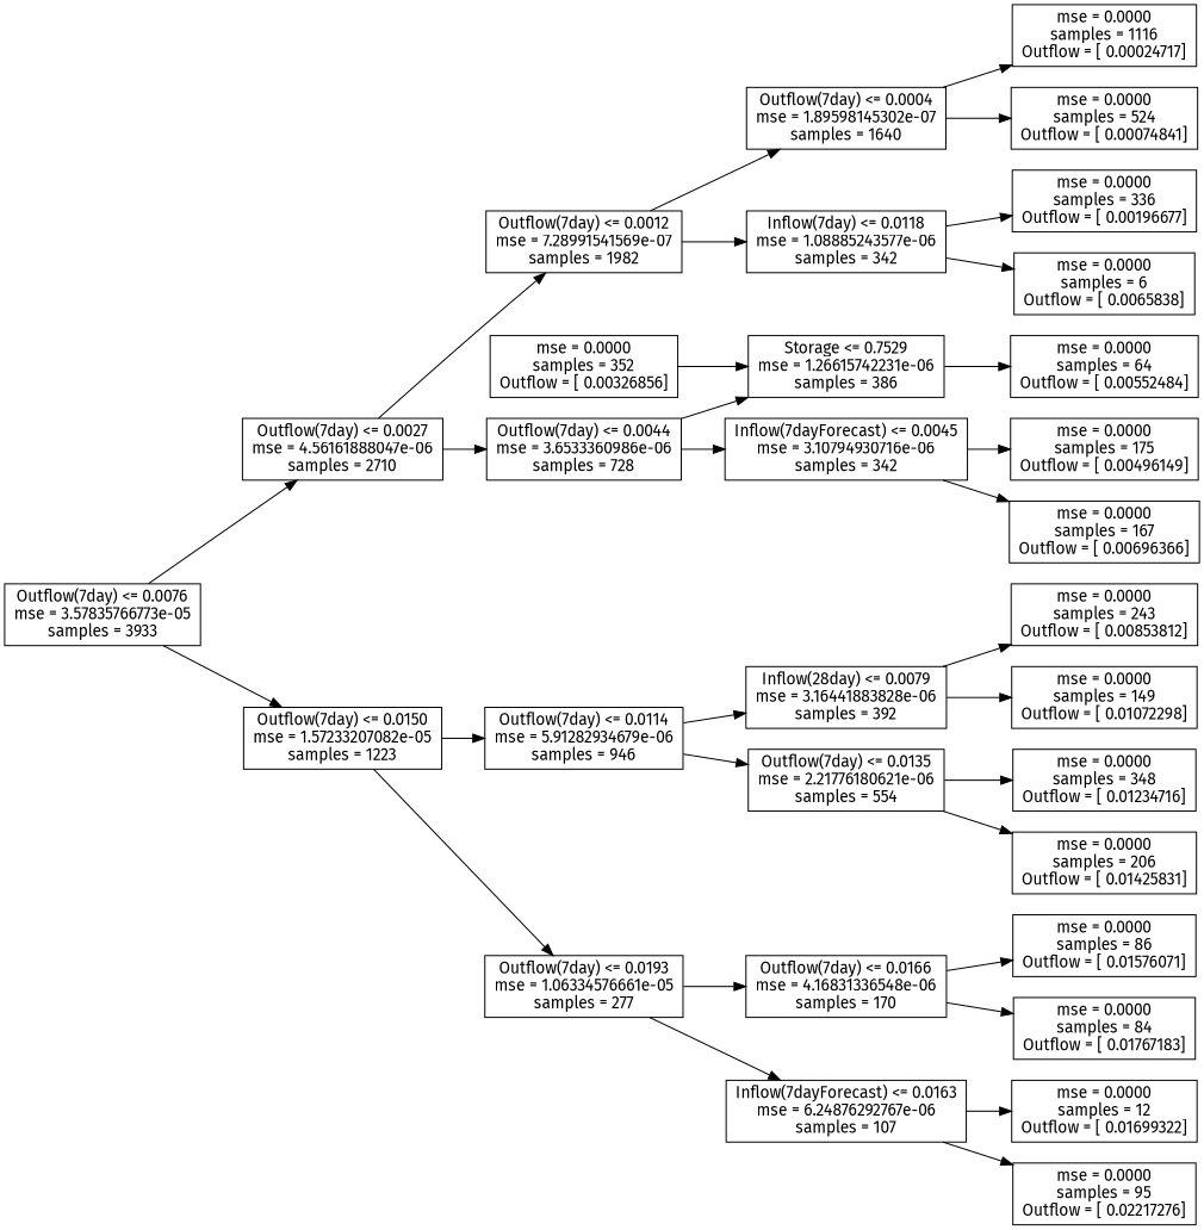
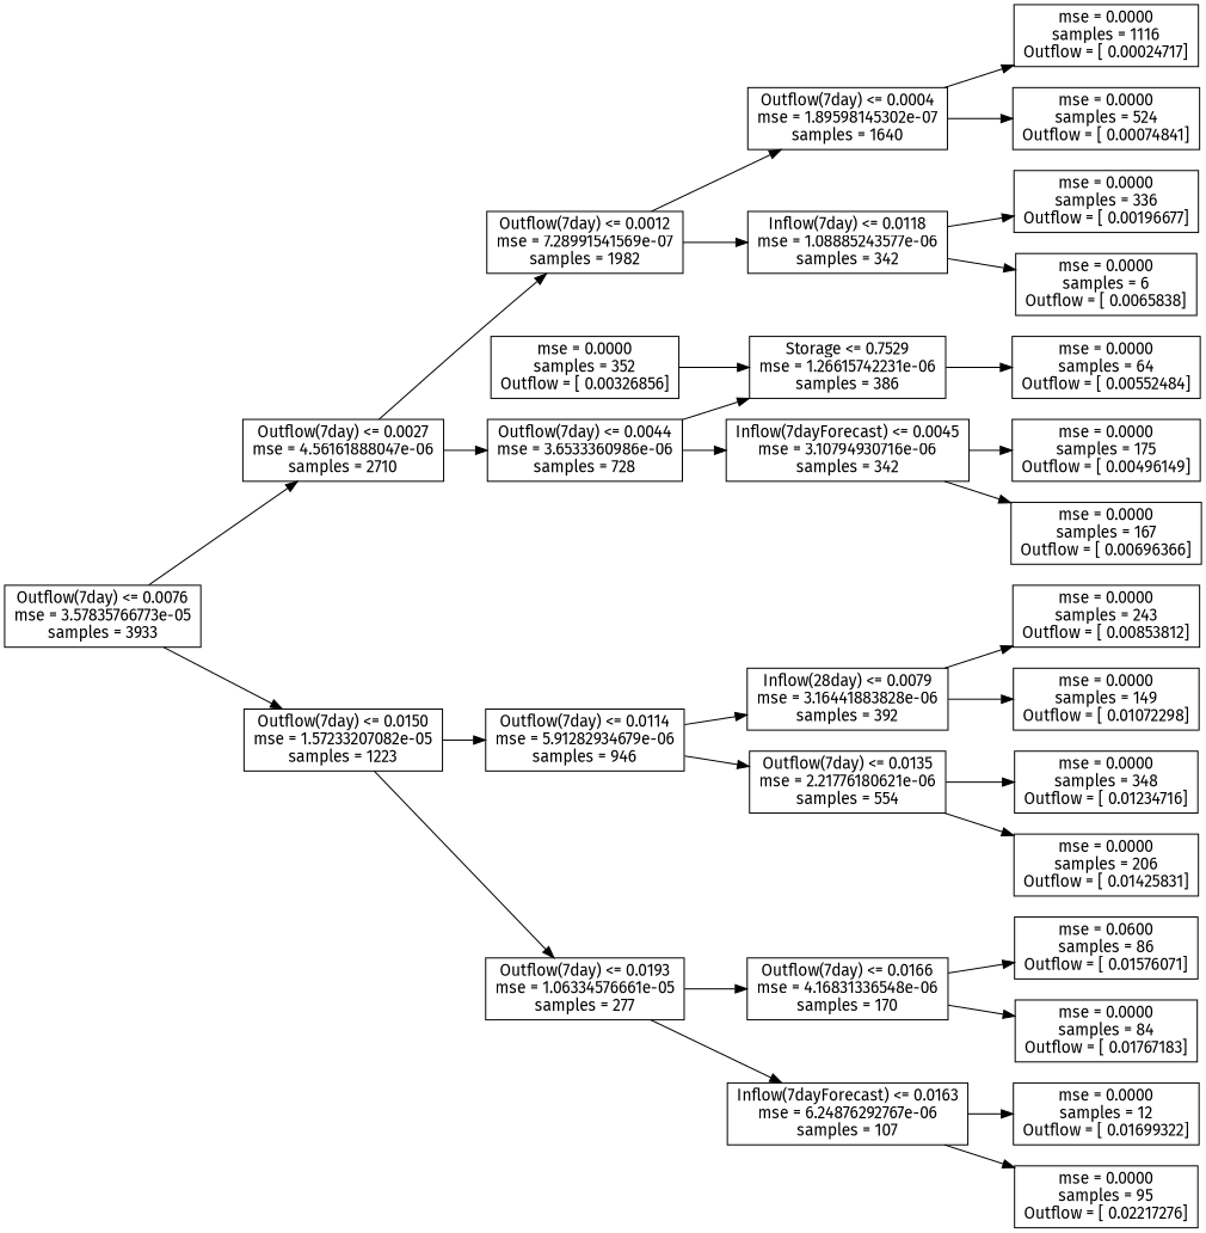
  digraph {
    fontname="Fira Sans"
    rankdir=LR
    node [fontname="Fira Sans" shape=box]
    edge [fontname="Fira Sans"]
    n1 [label="Outflow(7day) <= 0.0076\nmse = 3.57835766773e-05\nsamples = 3933"]
    n2 [label="Outflow(7day) <= 0.0027\nmse = 4.56161888047e-06\nsamples = 2710"]
    n3 [label="Outflow(7day) <= 0.0150\nmse = 1.57233207082e-05\nsamples = 1223"]
    n4 [label="Outflow(7day) <= 0.0012\nmse = 7.28991541569e-07\nsamples = 1982"]
    n5 [label="Outflow(7day) <= 0.0044\nmse = 3.6533360986e-06\nsamples = 728"]
    n6 [label="Outflow(7day) <= 0.0114\nmse = 5.91282934679e-06\nsamples = 946"]
    n7 [label="Outflow(7day) <= 0.0193\nmse = 1.06334576661e-05\nsamples = 277"]
    n8 [label="Outflow(7day) <= 0.0004\nmse = 1.89598145302e-07\nsamples = 1640"]
    n9 [label="Inflow(7day) <= 0.0118\nmse = 1.08885243577e-06\nsamples = 342"]
    n10 [label="Storage <= 0.7529\nmse = 1.26615742231e-06\nsamples = 386"]
    n11 [label="Inflow(7dayForecast) <= 0.0045\nmse = 3.10794930716e-06\nsamples = 342"]
    n12 [label="mse = 0.0000\nsamples = 1116\nOutflow = [ 0.00024717]"]
    n13 [label="mse = 0.0000\nsamples = 524\nOutflow = [ 0.00074841]"]
    n14 [label="mse = 0.0000\nsamples = 336\nOutflow = [ 0.00196677]"]
    n15 [label="mse = 0.0000\nsamples = 6\nOutflow = [ 0.0065838]"]
    n16 [label="mse = 0.0000\nsamples = 64\nOutflow = [ 0.00552484]"]
    n17 [label="mse = 0.0000\nsamples = 175\nOutflow = [ 0.00496149]"]
    n18 [label="mse = 0.0000\nsamples = 167\nOutflow = [ 0.00696366]"]
    n19 [label="mse = 0.0000\nsamples = 352\nOutflow = [ 0.00326856]"]
    n20 [label="Inflow(28day) <= 0.0079\nmse = 3.16441883828e-06\nsamples = 392"]
    n21 [label="Outflow(7day) <= 0.0135\nmse = 2.21776180621e-06\nsamples = 554"]
    n22 [label="Outflow(7day) <= 0.0166\nmse = 4.16831336548e-06\nsamples = 170"]
    n23 [label="Inflow(7dayForecast) <= 0.0163\nmse = 6.24876292767e-06\nsamples = 107"]
    n24 [label="mse = 0.0000\nsamples = 243\nOutflow = [ 0.00853812]"]
    n25 [label="mse = 0.0000\nsamples = 149\nOutflow = [ 0.01072298]"]
    n26 [label="mse = 0.0000\nsamples = 348\nOutflow = [ 0.01234716]"]
    n27 [label="mse = 0.0000\nsamples = 206\nOutflow = [ 0.01425831]"]
-   n28 [label="mse = 0.0000\nsamples = 86\nOutflow = [ 0.01576071]"]
+   n28 [label="mse = 0.0600\nsamples = 86\nOutflow = [ 0.01576071]"]
    n29 [label="mse = 0.0000\nsamples = 84\nOutflow = [ 0.01767183]"]
    n30 [label="mse = 0.0000\nsamples = 12\nOutflow = [ 0.01699322]"]
    n31 [label="mse = 0.0000\nsamples = 95\nOutflow = [ 0.02217276]"]
    n1 -> n2
    n1 -> n3
    n2 -> n4
    n2 -> n5
    n3 -> n6
    n3 -> n7
    n4 -> n8
    n4 -> n9
    n5 -> n10
    n5 -> n11
    n6 -> n20
    n6 -> n21
    n7 -> n22
    n7 -> n23
    n8 -> n12
    n8 -> n13
    n9 -> n14
    n9 -> n15
    n10 -> n16
    n11 -> n17
    n11 -> n18
    n19 -> n10
    n20 -> n24
    n20 -> n25
    n21 -> n26
    n21 -> n27
    n22 -> n28
    n22 -> n29
    n23 -> n30
    n23 -> n31
  }
